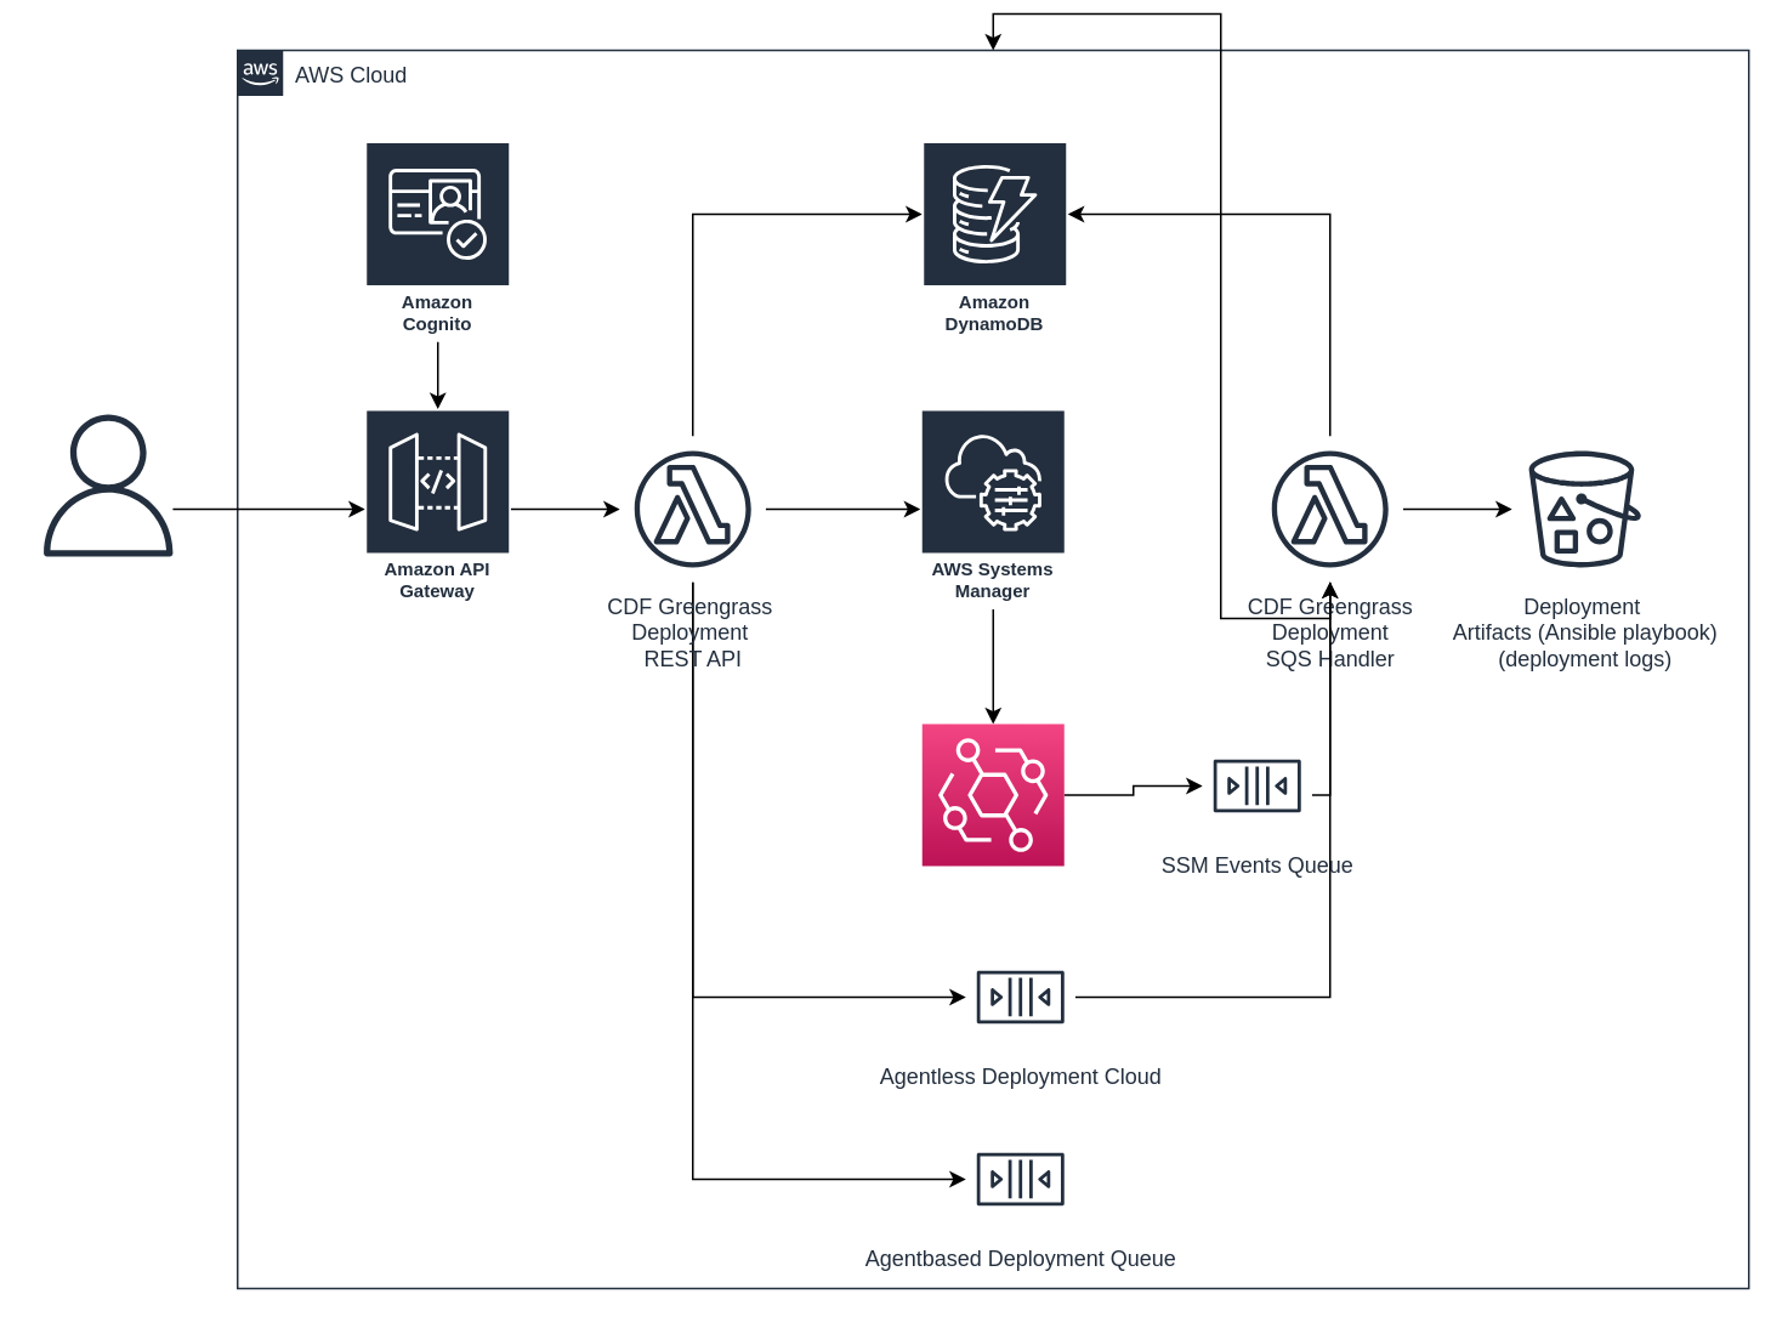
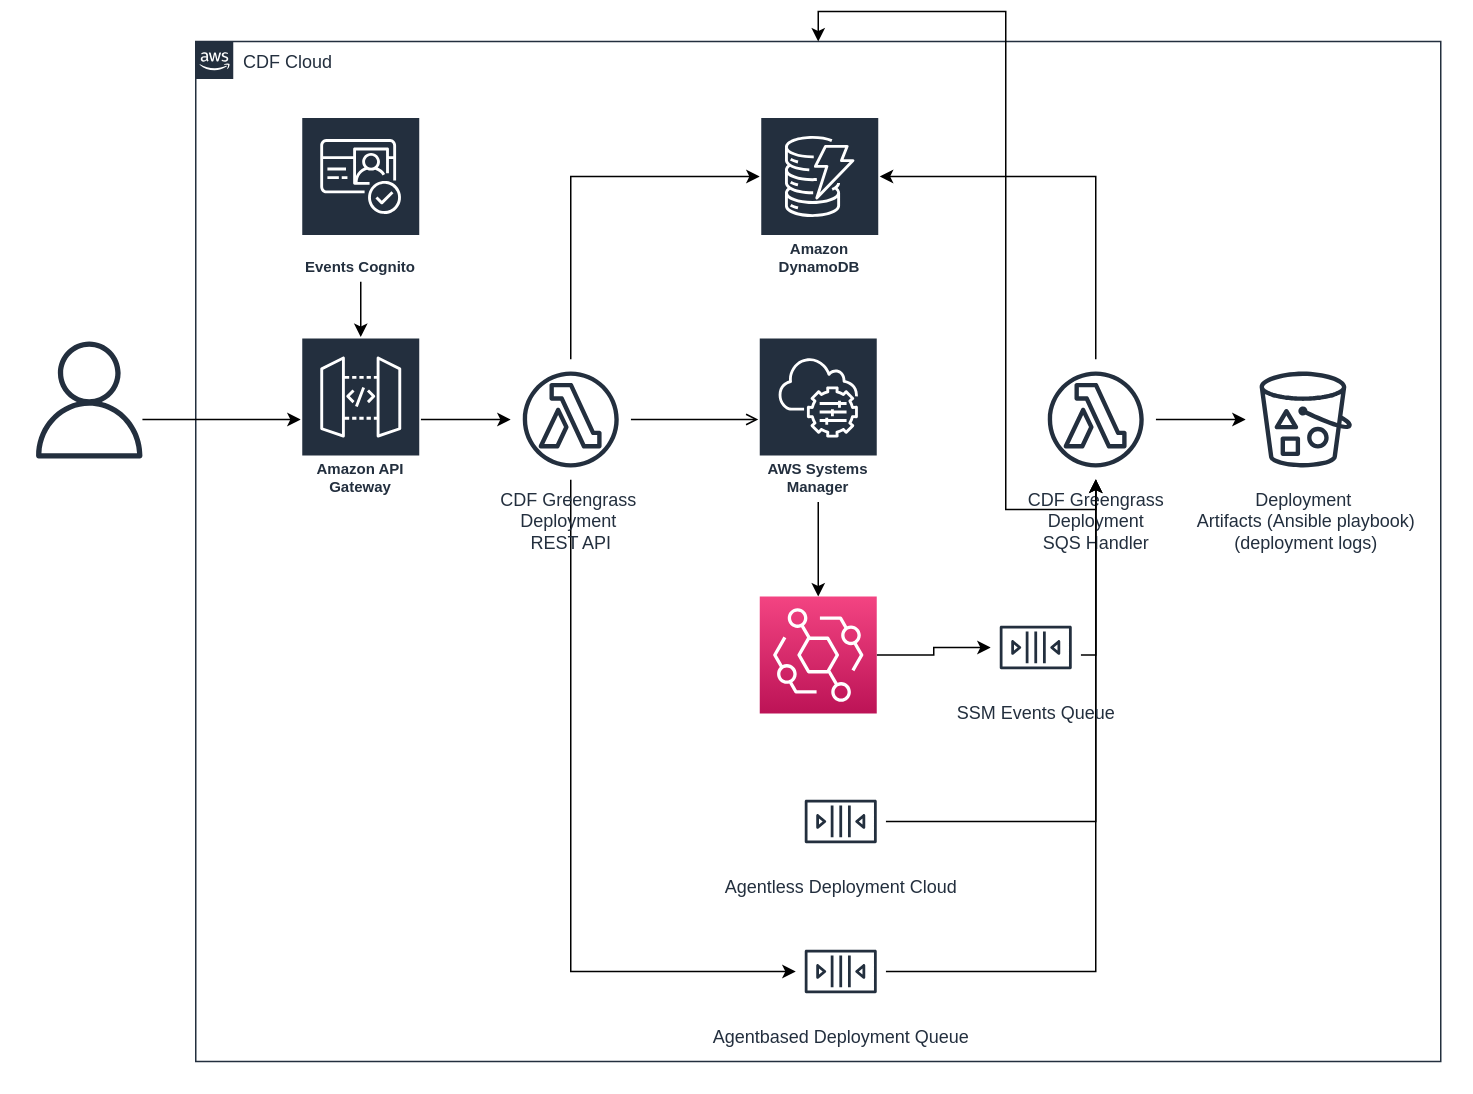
  <mxCell id="0" />
  <mxCell id="1" parent="0" />
- <mxCell id="2" value="AWS Cloud" style="points=[[0,0],[0.25,0],[0.5,0],[0.75,0],[1,0],[1,0.25],[1,0.5],[1,0.75],[1,1],[0.75,1],[0.5,1],[0.25,1],[0,1],[0,0.75],[0,0.5],[0,0.25]];outlineConnect=0;gradientColor=none;html=1;whiteSpace=wrap;fontSize=12;fontStyle=0;shape=mxgraph.aws4.group;grIcon=mxgraph.aws4.group_aws_cloud_alt;strokeColor=#232F3E;fillColor=none;verticalAlign=top;align=left;spacingLeft=30;fontColor=#232F3E;dashed=0;" vertex="1" parent="1"><mxGeometry x="130" y="20" width="830" height="680" as="geometry" /></mxCell>
+ <mxCell id="2" value="CDF Cloud" style="points=[[0,0],[0.25,0],[0.5,0],[0.75,0],[1,0],[1,0.25],[1,0.5],[1,0.75],[1,1],[0.75,1],[0.5,1],[0.25,1],[0,1],[0,0.75],[0,0.5],[0,0.25]];outlineConnect=0;gradientColor=none;html=1;whiteSpace=wrap;fontSize=12;fontStyle=0;shape=mxgraph.aws4.group;grIcon=mxgraph.aws4.group_aws_cloud_alt;strokeColor=#232F3E;fillColor=none;verticalAlign=top;align=left;spacingLeft=30;fontColor=#232F3E;dashed=0;" vertex="1" parent="1"><mxGeometry x="130" y="20" width="830" height="680" as="geometry" /></mxCell>
  <mxCell id="3" style="edgeStyle=orthogonalEdgeStyle;rounded=0;orthogonalLoop=1;jettySize=auto;html=1;" edge="1" parent="1" source="4" target="6"><mxGeometry relative="1" as="geometry"><Array as="points"><mxPoint x="150" y="272" /><mxPoint x="150" y="272" /></Array></mxGeometry></mxCell>
  <mxCell id="4" value="" style="outlineConnect=0;fontColor=#232F3E;gradientColor=none;fillColor=#232F3E;strokeColor=none;dashed=0;verticalLabelPosition=bottom;verticalAlign=top;align=center;html=1;fontSize=12;fontStyle=0;aspect=fixed;pointerEvents=1;shape=mxgraph.aws4.user;" vertex="1" parent="1"><mxGeometry x="20" y="220" width="78" height="78" as="geometry" /></mxCell>
  <mxCell id="5" style="edgeStyle=orthogonalEdgeStyle;rounded=0;orthogonalLoop=1;jettySize=auto;html=1;" edge="1" parent="1" source="6" target="15"><mxGeometry relative="1" as="geometry" /></mxCell>
  <mxCell id="6" value="Amazon API Gateway" style="outlineConnect=0;fontColor=#232F3E;gradientColor=none;strokeColor=#ffffff;fillColor=#232F3E;dashed=0;verticalLabelPosition=middle;verticalAlign=bottom;align=center;html=1;whiteSpace=wrap;fontSize=10;fontStyle=1;spacing=3;shape=mxgraph.aws4.productIcon;prIcon=mxgraph.aws4.api_gateway;" vertex="1" parent="1"><mxGeometry x="200" y="217" width="80" height="110" as="geometry" /></mxCell>
  <mxCell id="7" style="edgeStyle=orthogonalEdgeStyle;rounded=0;orthogonalLoop=1;jettySize=auto;html=1;" edge="1" parent="1" source="8" target="22"><mxGeometry relative="1" as="geometry" /></mxCell>
  <mxCell id="8" value="Agentless Deployment Cloud" style="outlineConnect=0;fontColor=#232F3E;gradientColor=none;strokeColor=#232F3E;fillColor=#ffffff;dashed=0;verticalLabelPosition=bottom;verticalAlign=top;align=center;html=1;fontSize=12;fontStyle=0;aspect=fixed;shape=mxgraph.aws4.resourceIcon;resIcon=mxgraph.aws4.queue;" vertex="1" parent="1"><mxGeometry x="530" y="510" width="60" height="60" as="geometry" /></mxCell>
+ <mxCell id="9" style="edgeStyle=orthogonalEdgeStyle;rounded=0;orthogonalLoop=1;jettySize=auto;html=1;" edge="1" parent="1" source="10" target="22"><mxGeometry relative="1" as="geometry" /></mxCell>
  <mxCell id="10" value="Agentbased Deployment Queue" style="outlineConnect=0;fontColor=#232F3E;gradientColor=none;strokeColor=#232F3E;fillColor=#ffffff;dashed=0;verticalLabelPosition=bottom;verticalAlign=top;align=center;html=1;fontSize=12;fontStyle=0;aspect=fixed;shape=mxgraph.aws4.resourceIcon;resIcon=mxgraph.aws4.queue;" vertex="1" parent="1"><mxGeometry x="530" y="610" width="60" height="60" as="geometry" /></mxCell>
- <mxCell id="11" style="edgeStyle=orthogonalEdgeStyle;rounded=0;orthogonalLoop=1;jettySize=auto;html=1;" edge="1" parent="1" source="15" target="17"><mxGeometry relative="1" as="geometry" /></mxCell>
+ <mxCell id="11" style="edgeStyle=orthogonalEdgeStyle;rounded=0;orthogonalLoop=1;jettySize=auto;html=1;endArrow=open;" edge="1" parent="1" source="15" target="17"><mxGeometry relative="1" as="geometry" /></mxCell>
  <mxCell id="12" style="edgeStyle=orthogonalEdgeStyle;rounded=0;orthogonalLoop=1;jettySize=auto;html=1;" edge="1" parent="1" source="15" target="18"><mxGeometry relative="1" as="geometry"><Array as="points"><mxPoint x="380" y="110" /></Array></mxGeometry></mxCell>
- <mxCell id="13" style="edgeStyle=orthogonalEdgeStyle;rounded=0;orthogonalLoop=1;jettySize=auto;html=1;" edge="1" parent="1" source="15" target="8"><mxGeometry relative="1" as="geometry"><Array as="points"><mxPoint x="380" y="540" /></Array></mxGeometry></mxCell>
  <mxCell id="14" style="edgeStyle=orthogonalEdgeStyle;rounded=0;orthogonalLoop=1;jettySize=auto;html=1;" edge="1" parent="1" source="15" target="10"><mxGeometry relative="1" as="geometry"><Array as="points"><mxPoint x="380" y="640" /></Array></mxGeometry></mxCell>
  <mxCell id="15" value="&lt;div&gt;&lt;span&gt;CDF Greengrass&amp;nbsp;&lt;/span&gt;&lt;/div&gt;&lt;div&gt;&lt;span&gt;Deployment&amp;nbsp;&lt;/span&gt;&lt;/div&gt;&lt;div&gt;&lt;span&gt;REST API&lt;/span&gt;&lt;/div&gt;" style="outlineConnect=0;fontColor=#232F3E;gradientColor=none;strokeColor=#232F3E;fillColor=#ffffff;dashed=0;verticalLabelPosition=bottom;verticalAlign=top;align=center;html=1;fontSize=12;fontStyle=0;aspect=fixed;shape=mxgraph.aws4.resourceIcon;resIcon=mxgraph.aws4.lambda_function;" vertex="1" parent="1"><mxGeometry x="340" y="232" width="80" height="80" as="geometry" /></mxCell>
  <mxCell id="16" style="edgeStyle=orthogonalEdgeStyle;rounded=0;orthogonalLoop=1;jettySize=auto;html=1;" edge="1" parent="1" source="17" target="24"><mxGeometry relative="1" as="geometry" /></mxCell>
  <mxCell id="17" value="AWS Systems Manager" style="outlineConnect=0;fontColor=#232F3E;gradientColor=none;strokeColor=#ffffff;fillColor=#232F3E;dashed=0;verticalLabelPosition=middle;verticalAlign=bottom;align=center;html=1;whiteSpace=wrap;fontSize=10;fontStyle=1;spacing=3;shape=mxgraph.aws4.productIcon;prIcon=mxgraph.aws4.systems_manager;" vertex="1" parent="1"><mxGeometry x="505" y="217" width="80" height="110" as="geometry" /></mxCell>
  <mxCell id="18" value="Amazon DynamoDB" style="outlineConnect=0;fontColor=#232F3E;gradientColor=none;strokeColor=#ffffff;fillColor=#232F3E;dashed=0;verticalLabelPosition=middle;verticalAlign=bottom;align=center;html=1;whiteSpace=wrap;fontSize=10;fontStyle=1;spacing=3;shape=mxgraph.aws4.productIcon;prIcon=mxgraph.aws4.dynamodb;" vertex="1" parent="1"><mxGeometry x="506" y="70" width="80" height="110" as="geometry" /></mxCell>
  <mxCell id="19" style="edgeStyle=orthogonalEdgeStyle;rounded=0;orthogonalLoop=1;jettySize=auto;html=1;" edge="1" parent="1" source="22" target="2"><mxGeometry relative="1" as="geometry" /></mxCell>
  <mxCell id="20" style="edgeStyle=orthogonalEdgeStyle;rounded=0;orthogonalLoop=1;jettySize=auto;html=1;" edge="1" parent="1" source="22" target="18"><mxGeometry relative="1" as="geometry"><Array as="points"><mxPoint x="730" y="110" /></Array></mxGeometry></mxCell>
  <mxCell id="21" style="edgeStyle=orthogonalEdgeStyle;rounded=0;orthogonalLoop=1;jettySize=auto;html=1;" edge="1" parent="1" source="22" target="29"><mxGeometry relative="1" as="geometry" /></mxCell>
  <mxCell id="22" value="CDF Greengrass &lt;br&gt;Deployment &lt;br&gt;SQS Handler" style="outlineConnect=0;fontColor=#232F3E;gradientColor=none;strokeColor=#232F3E;fillColor=#ffffff;dashed=0;verticalLabelPosition=bottom;verticalAlign=top;align=center;html=1;fontSize=12;fontStyle=0;aspect=fixed;shape=mxgraph.aws4.resourceIcon;resIcon=mxgraph.aws4.lambda_function;" vertex="1" parent="1"><mxGeometry x="690" y="232" width="80" height="80" as="geometry" /></mxCell>
  <mxCell id="23" style="edgeStyle=orthogonalEdgeStyle;rounded=0;orthogonalLoop=1;jettySize=auto;html=1;" edge="1" parent="1" source="24" target="26"><mxGeometry relative="1" as="geometry" /></mxCell>
  <mxCell id="24" value="" style="outlineConnect=0;fontColor=#232F3E;gradientColor=#F34482;gradientDirection=north;fillColor=#BC1356;strokeColor=#ffffff;dashed=0;verticalLabelPosition=bottom;verticalAlign=top;align=center;html=1;fontSize=12;fontStyle=0;aspect=fixed;shape=mxgraph.aws4.resourceIcon;resIcon=mxgraph.aws4.eventbridge;" vertex="1" parent="1"><mxGeometry x="506" y="390" width="78" height="78" as="geometry" /></mxCell>
  <mxCell id="25" style="edgeStyle=orthogonalEdgeStyle;rounded=0;orthogonalLoop=1;jettySize=auto;html=1;" edge="1" parent="1" source="26" target="22"><mxGeometry relative="1" as="geometry"><Array as="points"><mxPoint x="730" y="429" /></Array></mxGeometry></mxCell>
  <mxCell id="26" value="SSM Events Queue" style="outlineConnect=0;fontColor=#232F3E;gradientColor=none;strokeColor=#232F3E;fillColor=#ffffff;dashed=0;verticalLabelPosition=bottom;verticalAlign=top;align=center;html=1;fontSize=12;fontStyle=0;aspect=fixed;shape=mxgraph.aws4.resourceIcon;resIcon=mxgraph.aws4.queue;" vertex="1" parent="1"><mxGeometry x="660" y="394" width="60" height="60" as="geometry" /></mxCell>
  <mxCell id="27" style="edgeStyle=orthogonalEdgeStyle;rounded=0;orthogonalLoop=1;jettySize=auto;html=1;" edge="1" parent="1" source="28" target="6"><mxGeometry relative="1" as="geometry" /></mxCell>
- <mxCell id="28" value="Amazon Cognito" style="outlineConnect=0;fontColor=#232F3E;gradientColor=none;strokeColor=#ffffff;fillColor=#232F3E;dashed=0;verticalLabelPosition=middle;verticalAlign=bottom;align=center;html=1;whiteSpace=wrap;fontSize=10;fontStyle=1;spacing=3;shape=mxgraph.aws4.productIcon;prIcon=mxgraph.aws4.cognito;" vertex="1" parent="1"><mxGeometry x="200" y="70" width="80" height="110" as="geometry" /></mxCell>
+ <mxCell id="28" value="Events Cognito" style="outlineConnect=0;fontColor=#232F3E;gradientColor=none;strokeColor=#ffffff;fillColor=#232F3E;dashed=0;verticalLabelPosition=middle;verticalAlign=bottom;align=center;html=1;whiteSpace=wrap;fontSize=10;fontStyle=1;spacing=3;shape=mxgraph.aws4.productIcon;prIcon=mxgraph.aws4.cognito;" vertex="1" parent="1"><mxGeometry x="200" y="70" width="80" height="110" as="geometry" /></mxCell>
  <mxCell id="29" value="Deployment&amp;nbsp;&lt;br&gt;Artifacts (Ansible playbook)&lt;br&gt;(deployment logs)" style="outlineConnect=0;fontColor=#232F3E;gradientColor=none;strokeColor=#232F3E;fillColor=#ffffff;dashed=0;verticalLabelPosition=bottom;verticalAlign=top;align=center;html=1;fontSize=12;fontStyle=0;aspect=fixed;shape=mxgraph.aws4.resourceIcon;resIcon=mxgraph.aws4.bucket_with_objects;" vertex="1" parent="1"><mxGeometry x="830" y="232" width="80" height="80" as="geometry" /></mxCell>
